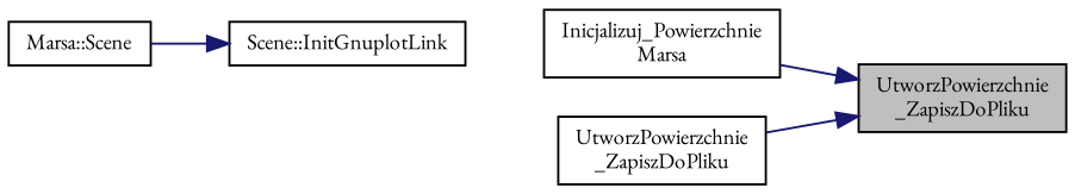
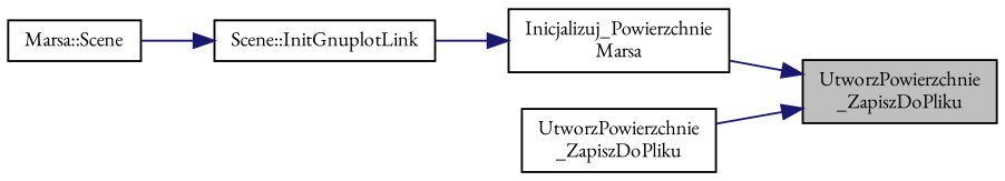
  digraph {
    fontname="EB Garamond"
    rankdir=RL
    node [color=black fillcolor=white fontname="EB Garamond" fontsize=10 shape=record style=filled]
    edge [color=midnightblue dir=back fontname="EB Garamond" fontsize=10 labelfontname=FreeSans labelfontsize=10 style=solid]
    n1 [fillcolor=grey75 fontcolor=black height=0.2 label="UtworzPowierzchnie\l_ZapiszDoPliku" width=0.4]
    n2 [height=0.2 label="Inicjalizuj_Powierzchnie\lMarsa" width=0.4]
    n3 [height=0.2 label="UtworzPowierzchnie\l_ZapiszDoPliku" width=0.4]
    n4 [height=0.2 label="Scene::InitGnuplotLink" width=0.4]
    n5 [height=0.2 label="Marsa::Scene" width=0.4]
    n1 -> n2
    n1 -> n3
+   n2 -> n4
    n4 -> n5
  }
